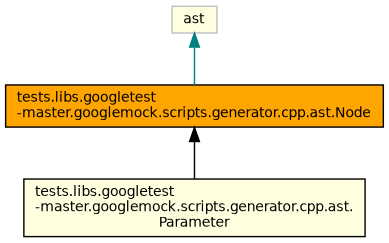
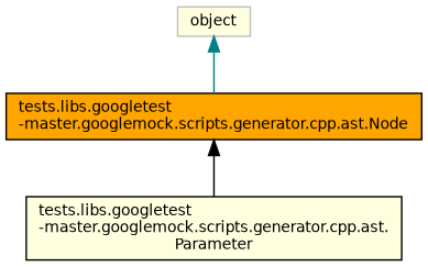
  digraph {
    node [color=black fillcolor=lightyellow fontname=Helvetica fontsize=10 shape=record style=filled]
    edge [dir=back fontname=Helvetica fontsize=10 labelfontname=Helvetica labelfontsize=10 style=solid]
    n1 [fontcolor=black height=0.2 label="tests.libs.googletest\l-master.googlemock.scripts.generator.cpp.ast.\lParameter" width=0.4]
    n2 [fillcolor=orange height=0.2 label="tests.libs.googletest\l-master.googlemock.scripts.generator.cpp.ast.Node" width=0.4]
-   n3 [color=grey75 height=0.2 label=ast width=0.4]
+   n3 [color=grey75 height=0.2 label=object width=0.4]
    n2 -> n1 [color=black]
    n3 -> n2 [color=teal]
  }
